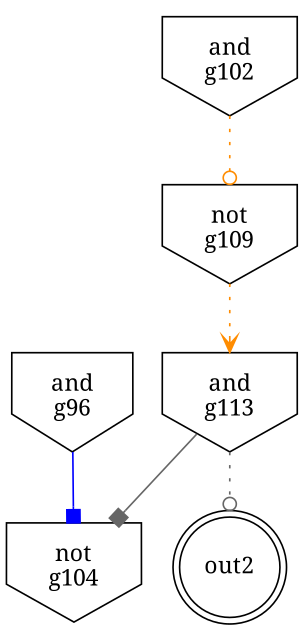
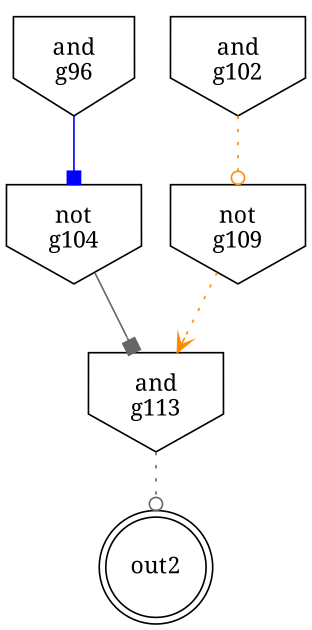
  strict digraph {
    fontname="Noto Serif"
    node [fontname="Noto Serif" shape=invhouse]
    edge [arrowhead=odot color=gray40 fontname="Noto Serif" style=dotted]
    n1 [label="and\ng113"]
    n2 [label=out2 shape=doublecircle]
    n3 [label="and\ng96"]
    n4 [label="not\ng104"]
    n5 [label="not\ng109"]
    n6 [label="and\ng102"]
    n1 -> n2
    n3 -> n4 [arrowhead=box color=blue style=solid]
-   n1 -> n4 [arrowhead=box style=solid]
+   n4 -> n1 [arrowhead=box style=solid]
    n5 -> n1 [arrowhead=vee color=darkorange]
    n6 -> n5 [color=darkorange]
  }
